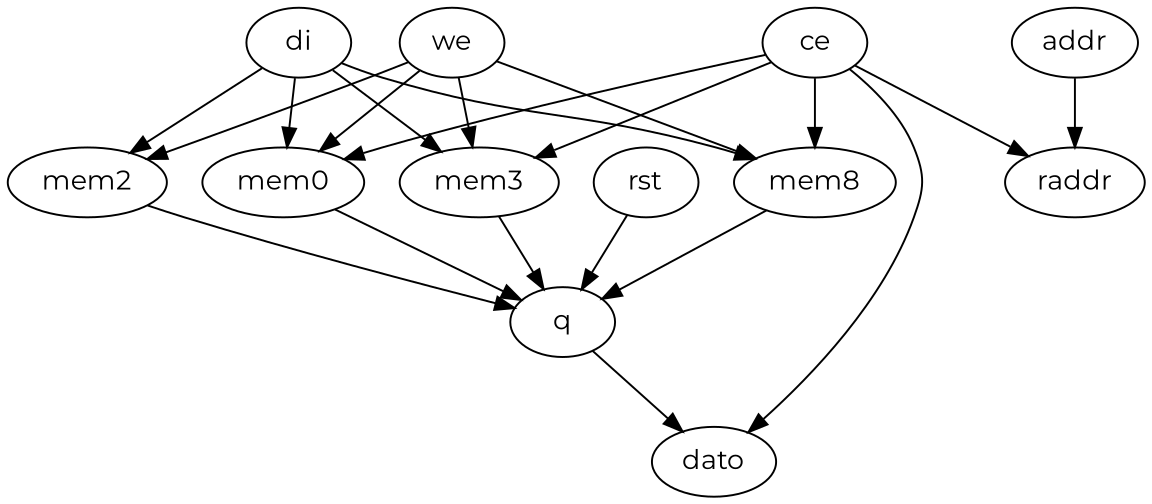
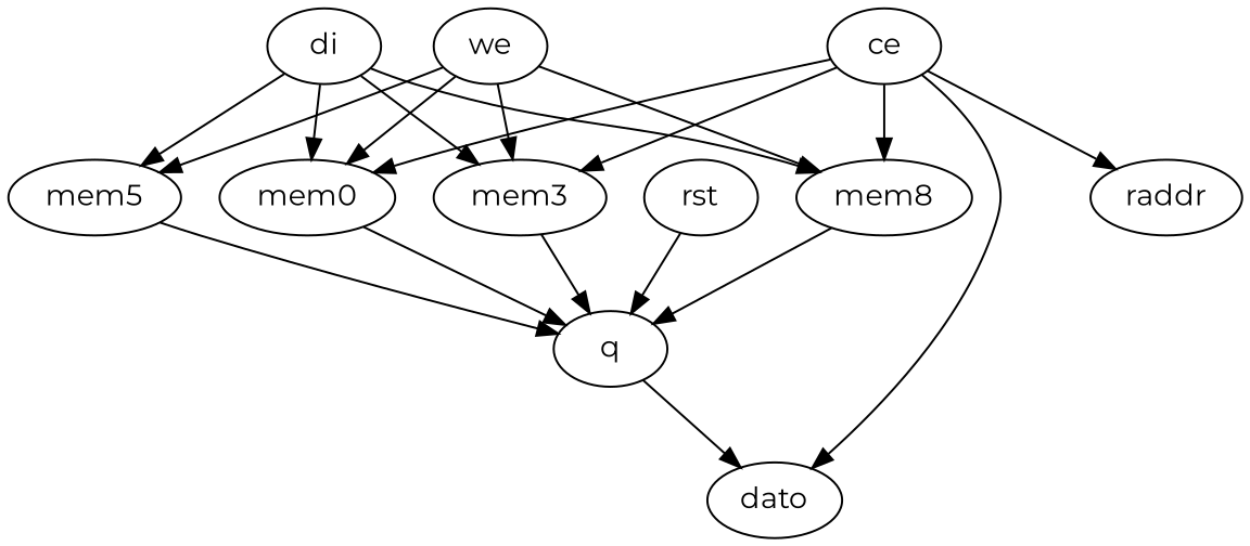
  strict digraph {
    fontname=Montserrat
    node [fontname=Montserrat]
    edge [fontname=Montserrat weight=1.0]
    q
    dato
-   addr
    raddr
    n5 [label=mem8]
    di
    mem0
    mem3
-   mem2
+   mem2 [label=mem5]
    we
    ce
    rst
    q -> dato
-   addr -> raddr
    n5 -> q
    di -> n5
    di -> mem0
    di -> mem3
    di -> mem2
    mem0 -> q
    mem3 -> q
    mem2 -> q
    we -> n5
    we -> mem0
    we -> mem3
    we -> mem2
    ce -> dato
    ce -> raddr
    ce -> n5
    ce -> mem0
    ce -> mem3
    rst -> q
  }
